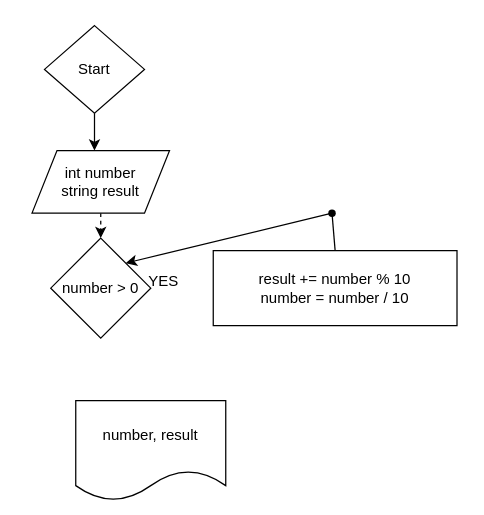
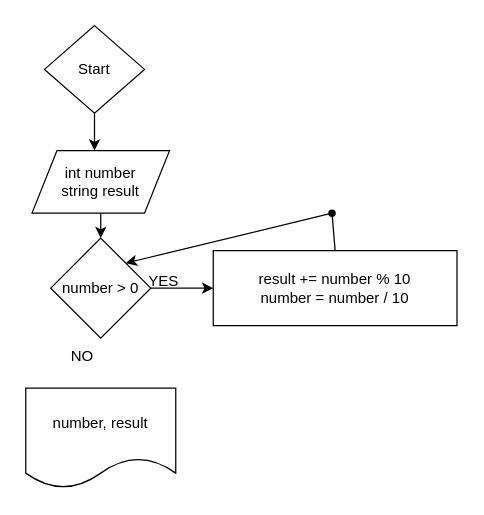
  <mxCell id="0" />
  <mxCell id="1" parent="0" />
  <mxCell id="2" style="edgeStyle=none;html=1;exitX=0.5;exitY=1;exitDx=0;exitDy=0;" edge="1" parent="1" source="3"><mxGeometry relative="1" as="geometry"><mxPoint x="75" y="120" as="targetPoint" /></mxGeometry></mxCell>
  <mxCell id="3" value="Start&lt;br&gt;" style="rhombus;whiteSpace=wrap;html=1;" vertex="1" parent="1"><mxGeometry x="35" y="20" width="80" height="70" as="geometry" /></mxCell>
- <mxCell id="4" value="" style="edgeStyle=none;html=1;dashed=1;" edge="1" parent="1" source="5" target="7"><mxGeometry relative="1" as="geometry" /></mxCell>
+ <mxCell id="4" value="" style="edgeStyle=none;html=1;" edge="1" parent="1" source="5" target="7"><mxGeometry relative="1" as="geometry" /></mxCell>
  <mxCell id="5" value="int number&lt;br&gt;string result" style="shape=parallelogram;perimeter=parallelogramPerimeter;whiteSpace=wrap;html=1;fixedSize=1;" vertex="1" parent="1"><mxGeometry x="25" y="120" width="110" height="50" as="geometry" /></mxCell>
+ <mxCell id="6" value="" style="edgeStyle=none;html=1;" edge="1" parent="1" source="7" target="8"><mxGeometry relative="1" as="geometry" /></mxCell>
  <mxCell id="7" value="number &amp;gt; 0" style="rhombus;whiteSpace=wrap;html=1;" vertex="1" parent="1"><mxGeometry x="40" y="190" width="80" height="80" as="geometry" /></mxCell>
  <mxCell id="8" value="result += number % 10&lt;br&gt;number = number / 10" style="rounded=0;whiteSpace=wrap;html=1;" vertex="1" parent="1"><mxGeometry x="170" y="200" width="195" height="60" as="geometry" /></mxCell>
  <mxCell id="9" value="YES" style="text;html=1;align=center;verticalAlign=middle;resizable=0;points=[];autosize=1;strokeColor=none;fillColor=none;" vertex="1" parent="1"><mxGeometry x="105" y="210" width="50" height="30" as="geometry" /></mxCell>
- <mxCell id="10" value="number, result" style="shape=document;whiteSpace=wrap;html=1;boundedLbl=1;" vertex="1" parent="1"><mxGeometry x="60" y="320" width="120" height="80" as="geometry" /></mxCell>
+ <mxCell id="10" value="number, result" style="shape=document;whiteSpace=wrap;html=1;boundedLbl=1;" vertex="1" parent="1"><mxGeometry x="20" y="310" width="120" height="80" as="geometry" /></mxCell>
+ <mxCell id="11" value="NO" style="text;html=1;align=center;verticalAlign=middle;resizable=0;points=[];autosize=1;strokeColor=none;fillColor=none;" vertex="1" parent="1"><mxGeometry x="45" y="270" width="40" height="30" as="geometry" /></mxCell>
  <mxCell id="12" value="" style="edgeStyle=none;html=1;endArrow=none;exitX=0.5;exitY=0;exitDx=0;exitDy=0;" edge="1" parent="1" source="8"><mxGeometry relative="1" as="geometry"><mxPoint x="265" y="170" as="targetPoint" /><mxPoint x="230" y="200" as="sourcePoint" /></mxGeometry></mxCell>
  <mxCell id="13" value="" style="edgeStyle=none;html=1;entryX=1;entryY=0;entryDx=0;entryDy=0;" edge="1" parent="1" source="14" target="7"><mxGeometry relative="1" as="geometry" /></mxCell>
  <mxCell id="14" value="" style="shape=waypoint;sketch=0;size=6;pointerEvents=1;points=[];fillColor=none;resizable=0;rotatable=0;perimeter=centerPerimeter;snapToPoint=1;" vertex="1" parent="1"><mxGeometry x="255" y="160" width="20" height="20" as="geometry" /></mxCell>
